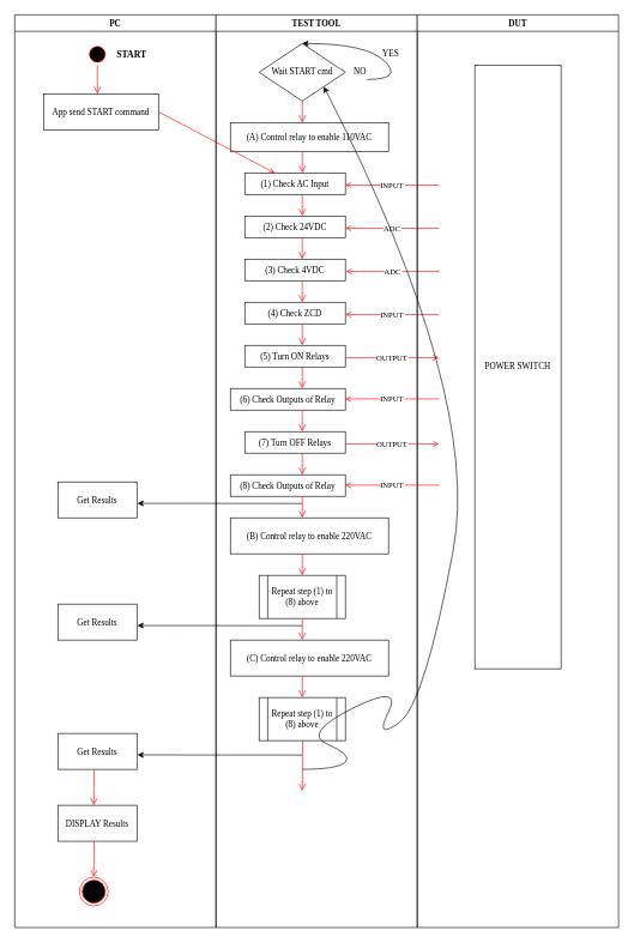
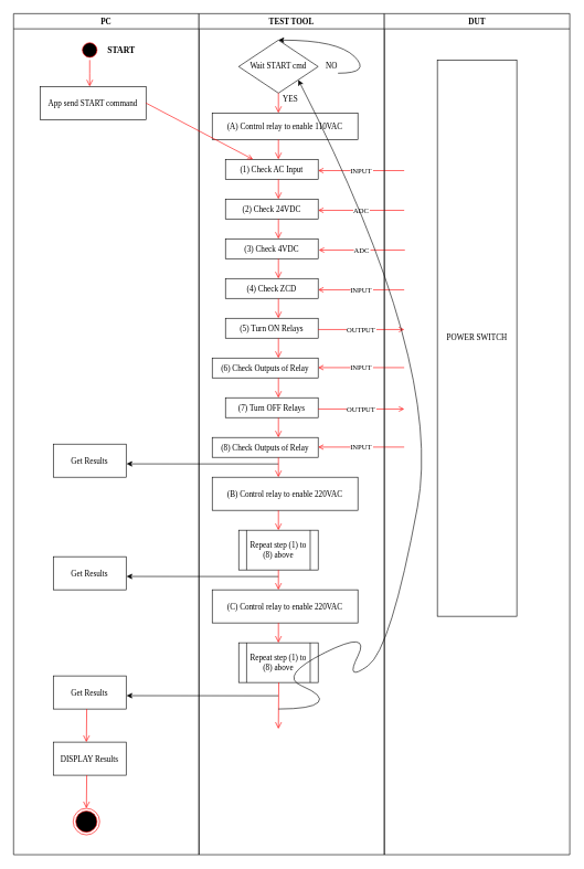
  <mxCell id="0" />
  <mxCell id="1" parent="0" />
  <mxCell id="2" value="PC" style="swimlane;whiteSpace=wrap;fontFamily=Verdana;" parent="1" vertex="1"><mxGeometry x="20" y="20" width="280" height="1270" as="geometry" /></mxCell>
  <mxCell id="3" value="" style="ellipse;shape=startState;fillColor=#000000;strokeColor=#ff0000;fontFamily=Verdana;" parent="2" vertex="1"><mxGeometry x="100" y="40" width="30" height="30" as="geometry" /></mxCell>
  <mxCell id="4" value="" style="edgeStyle=elbowEdgeStyle;elbow=horizontal;verticalAlign=bottom;endArrow=open;endSize=8;strokeColor=#FF0000;endFill=1;rounded=0;fontFamily=Verdana;" parent="2" source="3" target="5" edge="1"><mxGeometry x="100" y="40" as="geometry"><mxPoint x="115" y="110" as="targetPoint" /></mxGeometry></mxCell>
  <mxCell id="5" value="App send START command" style="fontFamily=Verdana;" parent="2" vertex="1"><mxGeometry x="40" y="110" width="160" height="50" as="geometry" /></mxCell>
  <mxCell id="6" value="&lt;font style=&quot;font-size: 13px&quot;&gt;&lt;b&gt;START&lt;/b&gt;&lt;/font&gt;" style="text;html=1;resizable=0;points=[];autosize=1;align=left;verticalAlign=top;spacingTop=-4;fontFamily=Verdana;" vertex="1" parent="2"><mxGeometry x="140" y="45" width="60" height="20" as="geometry" /></mxCell>
  <mxCell id="7" value="Get Results" style="fontFamily=Verdana;" vertex="1" parent="2"><mxGeometry x="60" y="650" width="110" height="50" as="geometry" /></mxCell>
  <mxCell id="8" value="" style="endArrow=classic;html=1;entryX=1.006;entryY=0.597;entryDx=0;entryDy=0;entryPerimeter=0;fontFamily=Verdana;" edge="1" parent="2" target="7"><mxGeometry width="50" height="50" relative="1" as="geometry"><mxPoint x="400" y="680" as="sourcePoint" /><mxPoint x="210" y="700" as="targetPoint" /></mxGeometry></mxCell>
  <mxCell id="9" value="Get Results" style="fontFamily=Verdana;" vertex="1" parent="2"><mxGeometry x="60" y="820" width="110" height="50" as="geometry" /></mxCell>
  <mxCell id="10" value="" style="endArrow=classic;html=1;entryX=1.006;entryY=0.597;entryDx=0;entryDy=0;entryPerimeter=0;fontFamily=Verdana;" edge="1" target="9" parent="2"><mxGeometry width="50" height="50" relative="1" as="geometry"><mxPoint x="400" y="850" as="sourcePoint" /><mxPoint x="50" y="750" as="targetPoint" /></mxGeometry></mxCell>
  <mxCell id="11" value="Get Results" style="fontFamily=Verdana;" vertex="1" parent="2"><mxGeometry x="60" y="1000" width="110" height="50" as="geometry" /></mxCell>
  <mxCell id="12" value="" style="endArrow=classic;html=1;entryX=1.006;entryY=0.597;entryDx=0;entryDy=0;entryPerimeter=0;fontFamily=Verdana;" edge="1" target="11" parent="2"><mxGeometry width="50" height="50" relative="1" as="geometry"><mxPoint x="400" y="1030" as="sourcePoint" /><mxPoint x="-110" y="810" as="targetPoint" /></mxGeometry></mxCell>
  <mxCell id="13" value="DISPLAY Results" style="fontFamily=Verdana;" vertex="1" parent="2"><mxGeometry x="60" y="1100" width="110" height="50" as="geometry" /></mxCell>
  <mxCell id="14" value="" style="edgeStyle=elbowEdgeStyle;elbow=horizontal;verticalAlign=bottom;endArrow=open;endSize=8;strokeColor=#FF0000;endFill=1;rounded=0;fontFamily=Verdana;" edge="1" parent="2"><mxGeometry x="-4024.5" y="-190" as="geometry"><mxPoint x="110" y="1100" as="targetPoint" /><mxPoint x="110.5" y="1050" as="sourcePoint" /></mxGeometry></mxCell>
  <mxCell id="15" value="" style="edgeStyle=elbowEdgeStyle;elbow=horizontal;verticalAlign=bottom;endArrow=open;endSize=8;strokeColor=#FF0000;endFill=1;rounded=0;fontFamily=Verdana;" edge="1" parent="2"><mxGeometry x="-4184.5" y="-210" as="geometry"><mxPoint x="110" y="1200" as="targetPoint" /><mxPoint x="110.5" y="1150" as="sourcePoint" /></mxGeometry></mxCell>
  <mxCell id="16" value="" style="ellipse;shape=endState;fillColor=#000000;strokeColor=#ff0000;fontFamily=Verdana;" vertex="1" parent="2"><mxGeometry x="90" y="1200" width="40" height="40" as="geometry" /></mxCell>
  <mxCell id="17" value="TEST TOOL" style="swimlane;whiteSpace=wrap;startSize=23;fontFamily=Verdana;" parent="1" vertex="1"><mxGeometry x="300" y="20" width="280" height="1270" as="geometry" /></mxCell>
  <mxCell id="18" value="(A) Control relay to enable 110VAC" style="fontFamily=Verdana;" parent="17" vertex="1"><mxGeometry x="20" y="150" width="220" height="40" as="geometry" /></mxCell>
  <mxCell id="19" value="(1) Check AC Input" style="fontFamily=Verdana;" vertex="1" parent="17"><mxGeometry x="40" y="220" width="140" height="30" as="geometry" /></mxCell>
  <mxCell id="20" value="(2) Check 24VDC" style="fontFamily=Verdana;" vertex="1" parent="17"><mxGeometry x="40" y="280" width="140" height="30" as="geometry" /></mxCell>
  <mxCell id="21" value="(3) Check 4VDC" style="fontFamily=Verdana;" vertex="1" parent="17"><mxGeometry x="40" y="340" width="140" height="30" as="geometry" /></mxCell>
  <mxCell id="22" value="(4) Check ZCD" style="fontFamily=Verdana;" vertex="1" parent="17"><mxGeometry x="40" y="400" width="140" height="30" as="geometry" /></mxCell>
  <mxCell id="23" value="(5) Turn ON Relays" style="fontFamily=Verdana;" vertex="1" parent="17"><mxGeometry x="40" y="460" width="140" height="30" as="geometry" /></mxCell>
  <mxCell id="24" value="INPUT" style="endArrow=open;strokeColor=#FF0000;endFill=1;rounded=0;fontFamily=Verdana;" edge="1" parent="17"><mxGeometry relative="1" as="geometry"><mxPoint x="310" y="237" as="sourcePoint" /><mxPoint x="180" y="237" as="targetPoint" /></mxGeometry></mxCell>
  <mxCell id="25" value="ADC" style="endArrow=open;strokeColor=#FF0000;endFill=1;rounded=0;fontFamily=Verdana;" edge="1" parent="17"><mxGeometry relative="1" as="geometry"><mxPoint x="310" y="297.0" as="sourcePoint" /><mxPoint x="180" y="297.0" as="targetPoint" /></mxGeometry></mxCell>
  <mxCell id="26" value="ADC" style="endArrow=open;strokeColor=#FF0000;endFill=1;rounded=0;fontFamily=Verdana;" edge="1" parent="17"><mxGeometry relative="1" as="geometry"><mxPoint x="311" y="357" as="sourcePoint" /><mxPoint x="181" y="357" as="targetPoint" /></mxGeometry></mxCell>
  <mxCell id="27" value="INPUT" style="endArrow=open;strokeColor=#FF0000;endFill=1;rounded=0;fontFamily=Verdana;" edge="1" parent="17"><mxGeometry relative="1" as="geometry"><mxPoint x="310" y="417" as="sourcePoint" /><mxPoint x="180" y="417" as="targetPoint" /></mxGeometry></mxCell>
  <mxCell id="28" value="OUTPUT" style="endArrow=open;strokeColor=#FF0000;endFill=1;rounded=0;fontFamily=Verdana;" edge="1" parent="17"><mxGeometry relative="1" as="geometry"><mxPoint x="180" y="477" as="sourcePoint" /><mxPoint x="310" y="477" as="targetPoint" /></mxGeometry></mxCell>
  <mxCell id="29" value="(6) Check Outputs of Relay" style="fontFamily=Verdana;" vertex="1" parent="17"><mxGeometry x="20" y="520" width="160" height="30" as="geometry" /></mxCell>
  <mxCell id="30" value="INPUT" style="endArrow=open;strokeColor=#FF0000;endFill=1;rounded=0;fontFamily=Verdana;" edge="1" parent="17"><mxGeometry relative="1" as="geometry"><mxPoint x="310" y="534.5" as="sourcePoint" /><mxPoint x="180" y="534.5" as="targetPoint" /></mxGeometry></mxCell>
  <mxCell id="31" value="(7) Turn OFF Relays" style="fontFamily=Verdana;" vertex="1" parent="17"><mxGeometry x="40" y="580" width="140" height="30" as="geometry" /></mxCell>
  <mxCell id="32" value="OUTPUT" style="endArrow=open;strokeColor=#FF0000;endFill=1;rounded=0;fontFamily=Verdana;" edge="1" parent="17"><mxGeometry relative="1" as="geometry"><mxPoint x="180" y="597" as="sourcePoint" /><mxPoint x="310" y="597" as="targetPoint" /></mxGeometry></mxCell>
  <mxCell id="33" value="(8) Check Outputs of Relay" style="fontFamily=Verdana;" vertex="1" parent="17"><mxGeometry x="20" y="640" width="160" height="30" as="geometry" /></mxCell>
  <mxCell id="34" value="INPUT" style="endArrow=open;strokeColor=#FF0000;endFill=1;rounded=0;fontFamily=Verdana;" edge="1" parent="17"><mxGeometry relative="1" as="geometry"><mxPoint x="310" y="654.5" as="sourcePoint" /><mxPoint x="180" y="654.5" as="targetPoint" /></mxGeometry></mxCell>
  <mxCell id="35" value="" style="edgeStyle=elbowEdgeStyle;elbow=horizontal;verticalAlign=bottom;endArrow=open;endSize=8;strokeColor=#FF0000;endFill=1;rounded=0;fontFamily=Verdana;" edge="1" parent="17"><mxGeometry x="-55" y="30" as="geometry"><mxPoint x="119.759" y="220" as="targetPoint" /><mxPoint x="120" y="190" as="sourcePoint" /></mxGeometry></mxCell>
  <mxCell id="36" value="" style="edgeStyle=elbowEdgeStyle;elbow=horizontal;verticalAlign=bottom;endArrow=open;endSize=8;strokeColor=#FF0000;endFill=1;rounded=0;fontFamily=Verdana;" edge="1" parent="17"><mxGeometry x="-495" y="-30" as="geometry"><mxPoint x="119.759" y="280" as="targetPoint" /><mxPoint x="120" y="250" as="sourcePoint" /></mxGeometry></mxCell>
  <mxCell id="37" value="" style="edgeStyle=elbowEdgeStyle;elbow=horizontal;verticalAlign=bottom;endArrow=open;endSize=8;strokeColor=#FF0000;endFill=1;rounded=0;fontFamily=Verdana;" edge="1" parent="17"><mxGeometry x="-495" y="30" as="geometry"><mxPoint x="119.759" y="340" as="targetPoint" /><mxPoint x="120" y="310" as="sourcePoint" /></mxGeometry></mxCell>
  <mxCell id="38" value="" style="edgeStyle=elbowEdgeStyle;elbow=horizontal;verticalAlign=bottom;endArrow=open;endSize=8;strokeColor=#FF0000;endFill=1;rounded=0;fontFamily=Verdana;" edge="1" parent="17"><mxGeometry x="-935" y="-30" as="geometry"><mxPoint x="119.759" y="400" as="targetPoint" /><mxPoint x="120" y="370" as="sourcePoint" /></mxGeometry></mxCell>
  <mxCell id="39" value="" style="edgeStyle=elbowEdgeStyle;elbow=horizontal;verticalAlign=bottom;endArrow=open;endSize=8;strokeColor=#FF0000;endFill=1;rounded=0;fontFamily=Verdana;" edge="1" parent="17"><mxGeometry x="-935" y="30" as="geometry"><mxPoint x="119.759" y="460" as="targetPoint" /><mxPoint x="120" y="430" as="sourcePoint" /></mxGeometry></mxCell>
  <mxCell id="40" value="" style="edgeStyle=elbowEdgeStyle;elbow=horizontal;verticalAlign=bottom;endArrow=open;endSize=8;strokeColor=#FF0000;endFill=1;rounded=0;fontFamily=Verdana;" edge="1" parent="17"><mxGeometry x="-1375" y="-30" as="geometry"><mxPoint x="119.759" y="520" as="targetPoint" /><mxPoint x="120" y="490" as="sourcePoint" /></mxGeometry></mxCell>
  <mxCell id="41" value="" style="edgeStyle=elbowEdgeStyle;elbow=horizontal;verticalAlign=bottom;endArrow=open;endSize=8;strokeColor=#FF0000;endFill=1;rounded=0;fontFamily=Verdana;" edge="1" parent="17"><mxGeometry x="-1375" y="30" as="geometry"><mxPoint x="119.759" y="580" as="targetPoint" /><mxPoint x="120" y="550" as="sourcePoint" /></mxGeometry></mxCell>
  <mxCell id="42" value="" style="edgeStyle=elbowEdgeStyle;elbow=horizontal;verticalAlign=bottom;endArrow=open;endSize=8;strokeColor=#FF0000;endFill=1;rounded=0;fontFamily=Verdana;" edge="1" parent="17"><mxGeometry x="-1815" y="-30" as="geometry"><mxPoint x="119.759" y="640" as="targetPoint" /><mxPoint x="120" y="610" as="sourcePoint" /></mxGeometry></mxCell>
  <mxCell id="43" value="" style="edgeStyle=elbowEdgeStyle;elbow=horizontal;verticalAlign=bottom;endArrow=open;endSize=8;strokeColor=#FF0000;endFill=1;rounded=0;fontFamily=Verdana;" edge="1" parent="17"><mxGeometry x="-2255" y="-90" as="geometry"><mxPoint x="119.759" y="700" as="targetPoint" /><mxPoint x="120" y="670" as="sourcePoint" /></mxGeometry></mxCell>
  <mxCell id="44" value="(B) Control relay to enable 220VAC" style="fontFamily=Verdana;" vertex="1" parent="17"><mxGeometry x="20" y="700" width="220" height="50" as="geometry" /></mxCell>
  <mxCell id="45" value="Repeat step (1) to (8) above" style="shape=process;whiteSpace=wrap;html=1;backgroundOutline=1;fontFamily=Verdana;" vertex="1" parent="17"><mxGeometry x="60" y="780" width="120" height="60" as="geometry" /></mxCell>
  <mxCell id="46" value="" style="edgeStyle=elbowEdgeStyle;elbow=horizontal;verticalAlign=bottom;endArrow=open;endSize=8;strokeColor=#FF0000;endFill=1;rounded=0;fontFamily=Verdana;" edge="1" parent="17"><mxGeometry x="-2695" y="-130" as="geometry"><mxPoint x="119.759" y="780" as="targetPoint" /><mxPoint x="120" y="750" as="sourcePoint" /></mxGeometry></mxCell>
  <mxCell id="47" value="(C) Control relay to enable 220VAC" style="fontFamily=Verdana;" vertex="1" parent="17"><mxGeometry x="20" y="870" width="220" height="50" as="geometry" /></mxCell>
  <mxCell id="48" value="Repeat step (1) to (8) above" style="shape=process;whiteSpace=wrap;html=1;backgroundOutline=1;fontFamily=Verdana;" vertex="1" parent="17"><mxGeometry x="60" y="950" width="120" height="60" as="geometry" /></mxCell>
  <mxCell id="49" value="" style="edgeStyle=elbowEdgeStyle;elbow=horizontal;verticalAlign=bottom;endArrow=open;endSize=8;strokeColor=#FF0000;endFill=1;rounded=0;fontFamily=Verdana;" edge="1" parent="17"><mxGeometry x="-3135" y="-80" as="geometry"><mxPoint x="119.759" y="950" as="targetPoint" /><mxPoint x="120" y="920" as="sourcePoint" /></mxGeometry></mxCell>
  <mxCell id="50" value="" style="edgeStyle=elbowEdgeStyle;elbow=horizontal;verticalAlign=bottom;endArrow=open;endSize=8;strokeColor=#FF0000;endFill=1;rounded=0;fontFamily=Verdana;" edge="1" parent="17"><mxGeometry x="-3135" y="-160" as="geometry"><mxPoint x="119.759" y="870" as="targetPoint" /><mxPoint x="120" y="840" as="sourcePoint" /></mxGeometry></mxCell>
  <mxCell id="51" value="" style="edgeStyle=elbowEdgeStyle;elbow=horizontal;verticalAlign=bottom;endArrow=open;endSize=8;strokeColor=#FF0000;endFill=1;rounded=0;fontFamily=Verdana;" edge="1" parent="17"><mxGeometry x="-3574.5" y="-110" as="geometry"><mxPoint x="120" y="1080" as="targetPoint" /><mxPoint x="120.5" y="1010" as="sourcePoint" /></mxGeometry></mxCell>
  <mxCell id="52" value="Wait START cmd" style="rhombus;whiteSpace=wrap;html=1;fontFamily=Verdana;" vertex="1" parent="17"><mxGeometry x="60" y="40" width="120" height="80" as="geometry" /></mxCell>
  <mxCell id="53" value="" style="edgeStyle=elbowEdgeStyle;elbow=horizontal;verticalAlign=bottom;endArrow=open;endSize=8;strokeColor=#FF0000;endFill=1;rounded=0;fontFamily=Verdana;" edge="1" parent="17"><mxGeometry x="-495" y="-160" as="geometry"><mxPoint x="119.759" y="150" as="targetPoint" /><mxPoint x="120" y="120" as="sourcePoint" /></mxGeometry></mxCell>
- <mxCell id="54" value="YES" style="text;html=1;resizable=0;points=[];autosize=1;align=left;verticalAlign=top;spacingTop=-4;fontFamily=Verdana;" vertex="1" parent="17"><mxGeometry x="229.5" y="45" width="40" height="20" as="geometry" /></mxCell>
+ <mxCell id="54" value="YES" style="text;html=1;resizable=0;points=[];autosize=1;align=left;verticalAlign=top;spacingTop=-4;fontFamily=Verdana;" vertex="1" parent="17"><mxGeometry x="124.5" y="120" width="40" height="20" as="geometry" /></mxCell>
  <mxCell id="55" value="NO" style="text;html=1;resizable=0;points=[];autosize=1;align=left;verticalAlign=top;spacingTop=-4;fontFamily=Verdana;" vertex="1" parent="17"><mxGeometry x="190" y="70" width="30" height="20" as="geometry" /></mxCell>
  <mxCell id="56" value="" style="curved=1;endArrow=classic;html=1;entryX=0.5;entryY=0;entryDx=0;entryDy=0;fontFamily=Verdana;" edge="1" parent="17" target="52"><mxGeometry width="50" height="50" relative="1" as="geometry"><mxPoint x="210" y="90" as="sourcePoint" /><mxPoint x="180" y="30" as="targetPoint" /><Array as="points"><mxPoint x="260" y="90" /><mxPoint x="210" y="40" /></Array></mxGeometry></mxCell>
  <mxCell id="57" value="" style="curved=1;endArrow=classic;html=1;fontFamily=Verdana;entryX=1;entryY=1;entryDx=0;entryDy=0;" edge="1" parent="17" target="52"><mxGeometry width="50" height="50" relative="1" as="geometry"><mxPoint x="120" y="1050" as="sourcePoint" /><mxPoint x="170" y="1000" as="targetPoint" /><Array as="points"><mxPoint x="170" y="1050" /><mxPoint x="190" y="1030" /><mxPoint x="120" y="1000" /><mxPoint x="260" y="930" /><mxPoint x="220" y="1010" /><mxPoint x="290" y="960" /><mxPoint x="370" y="530" /></Array></mxGeometry></mxCell>
  <mxCell id="58" value="DUT" style="swimlane;whiteSpace=wrap;fontFamily=Verdana;" parent="1" vertex="1"><mxGeometry x="580" y="20" width="280" height="1270" as="geometry" /></mxCell>
  <mxCell id="59" value="POWER SWITCH" style="rounded=0;whiteSpace=wrap;html=1;fontFamily=Verdana;" vertex="1" parent="58"><mxGeometry x="80" y="70" width="120" height="840" as="geometry" /></mxCell>
  <mxCell id="60" value="" style="endArrow=open;strokeColor=#FF0000;endFill=1;rounded=0;exitX=1;exitY=0.5;exitDx=0;exitDy=0;fontFamily=Verdana;" edge="1" parent="1" source="5" target="19"><mxGeometry relative="1" as="geometry"><mxPoint x="190.5" y="144.5" as="sourcePoint" /><mxPoint x="420" y="40" as="targetPoint" /></mxGeometry></mxCell>
